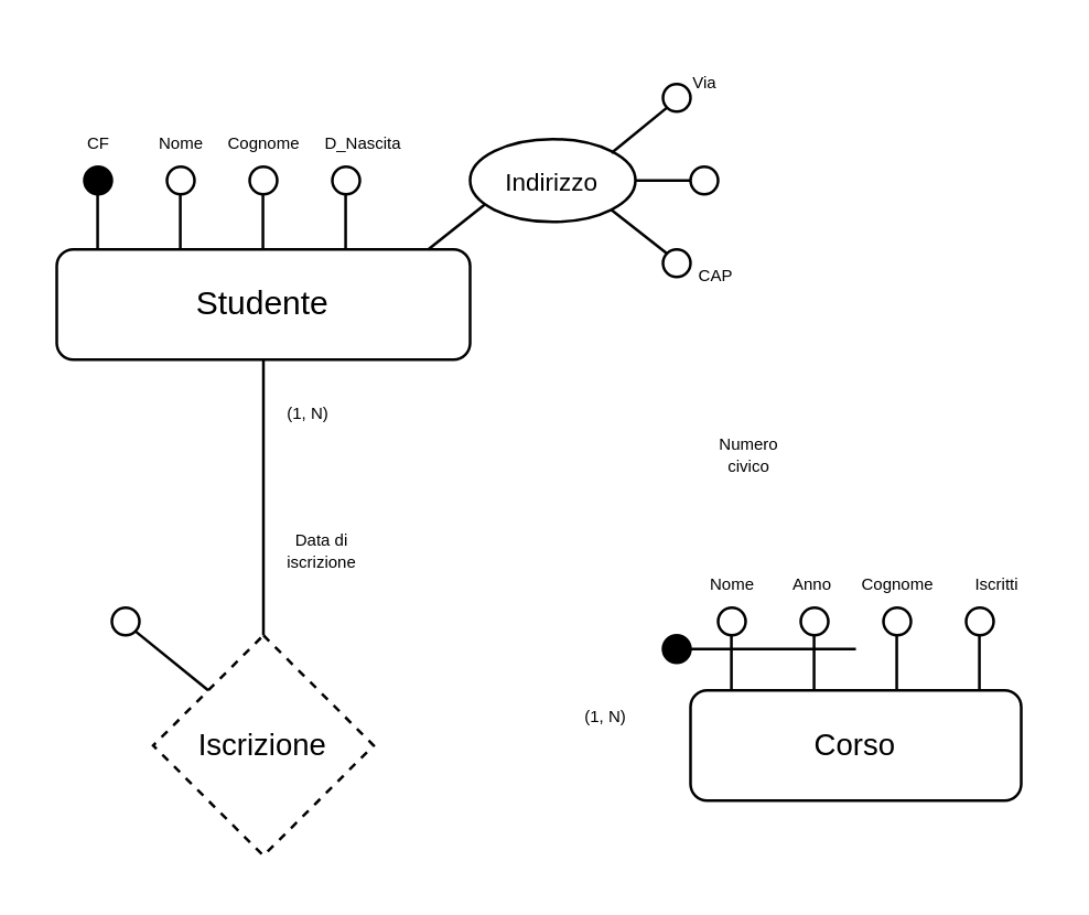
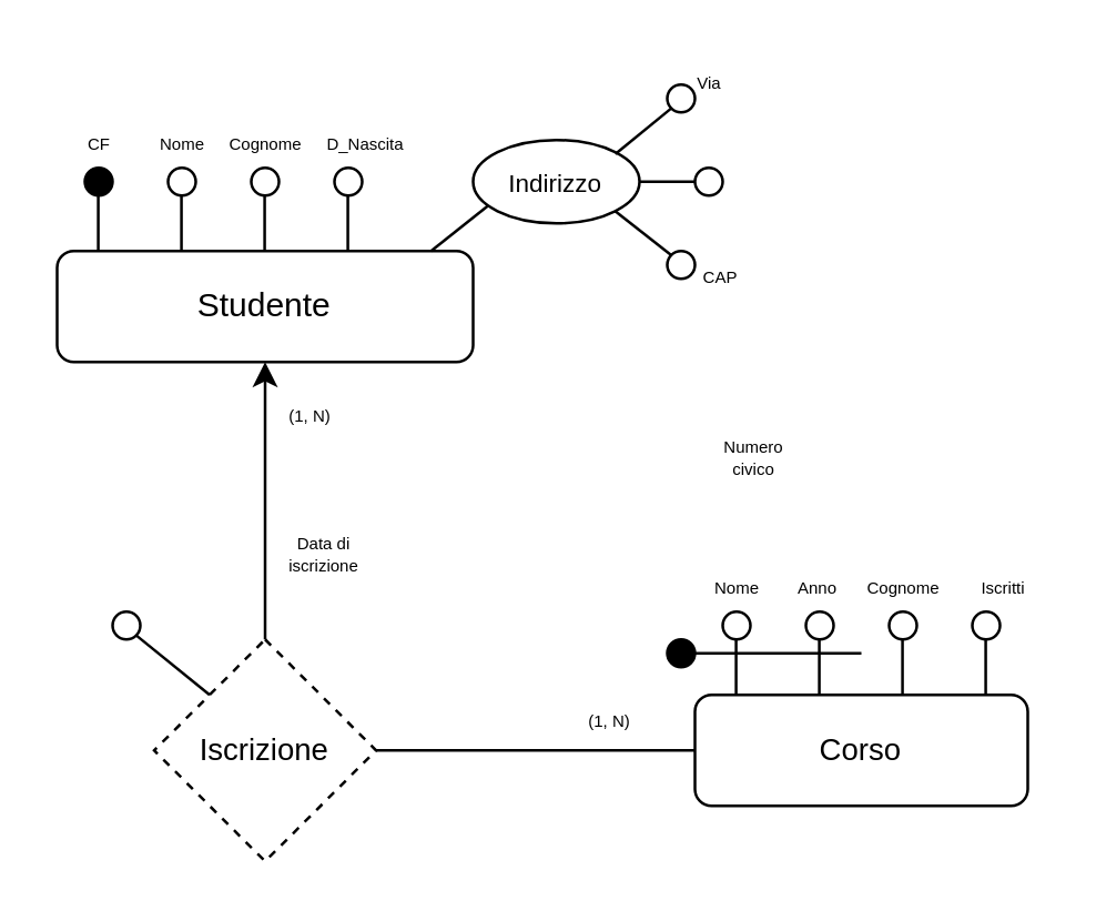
  <mxCell id="0" />
  <mxCell id="1" parent="0" />
  <mxCell id="2" value="Studente" style="rounded=1;whiteSpace=wrap;html=1;" vertex="1" parent="1"><mxGeometry x="20" y="90" width="150" height="40" as="geometry" /></mxCell>
  <mxCell id="3" value="" style="endArrow=none;html=1;rounded=0;" edge="1" parent="1"><mxGeometry width="50" height="50" relative="1" as="geometry"><mxPoint x="34.83" y="90" as="sourcePoint" /><mxPoint x="34.83" y="70" as="targetPoint" /></mxGeometry></mxCell>
  <mxCell id="4" value="" style="endArrow=none;html=1;rounded=0;" edge="1" parent="1"><mxGeometry width="50" height="50" relative="1" as="geometry"><mxPoint x="64.83" y="90" as="sourcePoint" /><mxPoint x="64.83" y="70" as="targetPoint" /></mxGeometry></mxCell>
  <mxCell id="5" value="" style="endArrow=none;html=1;rounded=0;" edge="1" parent="1"><mxGeometry width="50" height="50" relative="1" as="geometry"><mxPoint x="94.83" y="90" as="sourcePoint" /><mxPoint x="94.83" y="70" as="targetPoint" /></mxGeometry></mxCell>
  <mxCell id="6" value="" style="endArrow=none;html=1;rounded=0;" edge="1" parent="1"><mxGeometry width="50" height="50" relative="1" as="geometry"><mxPoint x="124.83" y="90" as="sourcePoint" /><mxPoint x="124.83" y="70" as="targetPoint" /></mxGeometry></mxCell>
  <mxCell id="7" value="" style="endArrow=none;html=1;rounded=0;" edge="1" parent="1"><mxGeometry width="50" height="50" relative="1" as="geometry"><mxPoint x="154.83" y="90" as="sourcePoint" /><mxPoint x="180" y="70" as="targetPoint" /></mxGeometry></mxCell>
  <mxCell id="8" value="" style="ellipse;whiteSpace=wrap;html=1;aspect=fixed;labelBackgroundColor=#FFFF66;gradientColor=none;gradientDirection=north;fillColor=#000000;" vertex="1" parent="1"><mxGeometry x="30" y="60" width="10" height="10" as="geometry" /></mxCell>
  <mxCell id="9" value="" style="ellipse;whiteSpace=wrap;html=1;aspect=fixed;" vertex="1" parent="1"><mxGeometry x="60" y="60" width="10" height="10" as="geometry" /></mxCell>
  <mxCell id="10" value="" style="ellipse;whiteSpace=wrap;html=1;aspect=fixed;" vertex="1" parent="1"><mxGeometry x="90" y="60" width="10" height="10" as="geometry" /></mxCell>
  <mxCell id="11" value="" style="ellipse;whiteSpace=wrap;html=1;aspect=fixed;" vertex="1" parent="1"><mxGeometry x="120" y="60" width="10" height="10" as="geometry" /></mxCell>
  <mxCell id="12" value="&lt;font style=&quot;font-size: 6px;&quot;&gt;CF&lt;/font&gt;" style="text;html=1;align=center;verticalAlign=middle;resizable=0;points=[];autosize=1;strokeColor=none;fillColor=none;" vertex="1" parent="1"><mxGeometry x="20" y="35" width="30" height="30" as="geometry" /></mxCell>
  <mxCell id="13" value="&lt;font style=&quot;font-size: 6px;&quot;&gt;Nome&lt;/font&gt;" style="text;html=1;align=center;verticalAlign=middle;whiteSpace=wrap;rounded=0;perimeterSpacing=1;" vertex="1" parent="1"><mxGeometry x="53.75" y="40" width="22.5" height="20" as="geometry" /></mxCell>
  <mxCell id="14" value="&lt;font style=&quot;font-size: 6px;&quot;&gt;Cognome&lt;/font&gt;" style="text;html=1;align=center;verticalAlign=middle;whiteSpace=wrap;rounded=0;perimeterSpacing=1;" vertex="1" parent="1"><mxGeometry x="83.75" y="40" width="22.5" height="20" as="geometry" /></mxCell>
  <mxCell id="15" value="&lt;font style=&quot;font-size: 6px;&quot;&gt;D_Nascita&lt;/font&gt;" style="text;html=1;align=center;verticalAlign=middle;whiteSpace=wrap;rounded=0;perimeterSpacing=1;" vertex="1" parent="1"><mxGeometry x="120" y="40" width="22.5" height="20" as="geometry" /></mxCell>
  <mxCell id="16" value="Via" style="text;html=1;align=center;verticalAlign=middle;whiteSpace=wrap;rounded=0;perimeterSpacing=1;fontSize=6;" vertex="1" parent="1"><mxGeometry x="243.75" y="20" width="22.5" height="20" as="geometry" /></mxCell>
  <mxCell id="17" value="&lt;font style=&quot;font-size: 9px;&quot;&gt;Indirizzo&lt;/font&gt;" style="ellipse;whiteSpace=wrap;html=1;" vertex="1" parent="1"><mxGeometry x="170" y="50" width="60" height="30" as="geometry" /></mxCell>
  <mxCell id="18" value="" style="endArrow=none;html=1;rounded=0;entryX=0;entryY=1;entryDx=0;entryDy=0;" edge="1" parent="1" target="19"><mxGeometry width="50" height="50" relative="1" as="geometry"><mxPoint x="221.33" y="55" as="sourcePoint" /><mxPoint x="240" y="34.33" as="targetPoint" /></mxGeometry></mxCell>
  <mxCell id="19" value="" style="ellipse;whiteSpace=wrap;html=1;aspect=fixed;" vertex="1" parent="1"><mxGeometry x="240" y="30" width="10" height="10" as="geometry" /></mxCell>
  <mxCell id="20" value="" style="ellipse;whiteSpace=wrap;html=1;aspect=fixed;" vertex="1" parent="1"><mxGeometry x="240" y="90" width="10" height="10" as="geometry" /></mxCell>
  <mxCell id="21" value="" style="ellipse;whiteSpace=wrap;html=1;aspect=fixed;" vertex="1" parent="1"><mxGeometry x="250" y="60" width="10" height="10" as="geometry" /></mxCell>
  <mxCell id="22" value="" style="endArrow=none;html=1;rounded=0;entryX=0;entryY=0.5;entryDx=0;entryDy=0;exitX=1;exitY=0.5;exitDx=0;exitDy=0;" edge="1" parent="1" source="17" target="21"><mxGeometry width="50" height="50" relative="1" as="geometry"><mxPoint x="200" y="110" as="sourcePoint" /><mxPoint x="250" y="60" as="targetPoint" /></mxGeometry></mxCell>
  <mxCell id="23" value="" style="endArrow=none;html=1;rounded=0;strokeColor=default;align=center;verticalAlign=middle;fontFamily=Helvetica;fontSize=11;fontColor=default;labelBackgroundColor=default;entryX=0;entryY=0;entryDx=0;entryDy=0;exitX=1;exitY=1;exitDx=0;exitDy=0;" edge="1" parent="1" source="17" target="20"><mxGeometry width="50" height="50" relative="1" as="geometry"><mxPoint x="160" y="150" as="sourcePoint" /><mxPoint x="210" y="100" as="targetPoint" /></mxGeometry></mxCell>
  <mxCell id="24" value="Numero civico" style="text;html=1;align=center;verticalAlign=middle;whiteSpace=wrap;rounded=0;perimeterSpacing=1;fontSize=6;" vertex="1" parent="1"><mxGeometry x="260" y="155" width="22.5" height="20" as="geometry" /></mxCell>
  <mxCell id="25" value="CAP" style="text;html=1;align=center;verticalAlign=middle;whiteSpace=wrap;rounded=0;perimeterSpacing=1;fontSize=6;" vertex="1" parent="1"><mxGeometry x="247.5" y="90" width="22.5" height="20" as="geometry" /></mxCell>
  <mxCell id="26" value="Iscrizione" style="rhombus;whiteSpace=wrap;html=1;fontFamily=Helvetica;fontSize=11;fontColor=default;labelBackgroundColor=default;dashed=1;" vertex="1" parent="1"><mxGeometry x="55" y="230" width="80" height="80" as="geometry" /></mxCell>
  <mxCell id="27" value="Corso" style="rounded=1;whiteSpace=wrap;html=1;fontFamily=Helvetica;fontSize=11;fontColor=default;labelBackgroundColor=default;" vertex="1" parent="1"><mxGeometry x="250" y="250" width="120" height="40" as="geometry" /></mxCell>
  <mxCell id="28" value="" style="endArrow=none;html=1;rounded=0;strokeColor=default;align=center;verticalAlign=middle;fontFamily=Helvetica;fontSize=11;fontColor=default;labelBackgroundColor=default;entryX=0;entryY=0;entryDx=0;entryDy=0;exitX=1;exitY=1;exitDx=0;exitDy=0;" edge="1" parent="1" source="29" target="26"><mxGeometry width="50" height="50" relative="1" as="geometry"><mxPoint x="50" y="230" as="sourcePoint" /><mxPoint x="53.75" y="220" as="targetPoint" /></mxGeometry></mxCell>
  <mxCell id="29" value="" style="ellipse;whiteSpace=wrap;html=1;aspect=fixed;fontFamily=Helvetica;fontSize=11;fontColor=default;labelBackgroundColor=default;" vertex="1" parent="1"><mxGeometry x="40" y="220" width="10" height="10" as="geometry" /></mxCell>
  <mxCell id="30" value="Data di iscrizione" style="text;html=1;align=center;verticalAlign=middle;whiteSpace=wrap;rounded=0;perimeterSpacing=1;fontSize=6;" vertex="1" parent="1"><mxGeometry x="105" y="190" width="22.5" height="20" as="geometry" /></mxCell>
- <mxCell id="31" value="" style="endArrow=none;html=1;rounded=0;strokeColor=default;align=center;verticalAlign=middle;fontFamily=Helvetica;fontSize=11;fontColor=default;labelBackgroundColor=default;exitX=0.5;exitY=0;exitDx=0;exitDy=0;entryX=0.5;entryY=1;entryDx=0;entryDy=0;" edge="1" parent="1" source="26" target="2"><mxGeometry width="50" height="50" relative="1" as="geometry"><mxPoint x="92.5" y="230" as="sourcePoint" /><mxPoint x="142.5" y="180" as="targetPoint" /></mxGeometry></mxCell>
+ <mxCell id="31" value="" style="endArrow=classic;html=1;rounded=0;strokeColor=default;align=center;verticalAlign=middle;fontFamily=Helvetica;fontSize=11;fontColor=default;labelBackgroundColor=default;exitX=0.5;exitY=0;exitDx=0;exitDy=0;entryX=0.5;entryY=1;entryDx=0;entryDy=0;" edge="1" parent="1" source="26" target="2"><mxGeometry width="50" height="50" relative="1" as="geometry"><mxPoint x="92.5" y="230" as="sourcePoint" /><mxPoint x="142.5" y="180" as="targetPoint" /></mxGeometry></mxCell>
+ <mxCell id="32" value="" style="endArrow=none;html=1;rounded=0;strokeColor=default;align=center;verticalAlign=middle;fontFamily=Helvetica;fontSize=11;fontColor=default;labelBackgroundColor=default;exitX=1;exitY=0.5;exitDx=0;exitDy=0;entryX=0;entryY=0.5;entryDx=0;entryDy=0;" edge="1" parent="1" source="26" target="27"><mxGeometry width="50" height="50" relative="1" as="geometry"><mxPoint x="220" y="210" as="sourcePoint" /><mxPoint x="270" y="160" as="targetPoint" /></mxGeometry></mxCell>
  <mxCell id="33" value="(1, N)" style="text;html=1;align=center;verticalAlign=middle;whiteSpace=wrap;rounded=0;perimeterSpacing=1;fontSize=6;" vertex="1" parent="1"><mxGeometry x="100" y="140" width="22.5" height="20" as="geometry" /></mxCell>
  <mxCell id="34" value="(1, N)" style="text;html=1;align=center;verticalAlign=middle;whiteSpace=wrap;rounded=0;perimeterSpacing=1;fontSize=6;" vertex="1" parent="1"><mxGeometry x="207.5" y="250" width="22.5" height="20" as="geometry" /></mxCell>
  <mxCell id="35" value="" style="endArrow=none;html=1;rounded=0;" edge="1" parent="1"><mxGeometry width="50" height="50" relative="1" as="geometry"><mxPoint x="264.83" y="250" as="sourcePoint" /><mxPoint x="264.83" y="230" as="targetPoint" /></mxGeometry></mxCell>
  <mxCell id="36" value="" style="endArrow=none;html=1;rounded=0;" edge="1" parent="1"><mxGeometry width="50" height="50" relative="1" as="geometry"><mxPoint x="294.83" y="250" as="sourcePoint" /><mxPoint x="294.83" y="230" as="targetPoint" /></mxGeometry></mxCell>
  <mxCell id="37" value="" style="endArrow=none;html=1;rounded=0;" edge="1" parent="1"><mxGeometry width="50" height="50" relative="1" as="geometry"><mxPoint x="324.83" y="250" as="sourcePoint" /><mxPoint x="324.83" y="230" as="targetPoint" /></mxGeometry></mxCell>
  <mxCell id="38" value="" style="endArrow=none;html=1;rounded=0;" edge="1" parent="1"><mxGeometry width="50" height="50" relative="1" as="geometry"><mxPoint x="354.83" y="250" as="sourcePoint" /><mxPoint x="354.83" y="230" as="targetPoint" /></mxGeometry></mxCell>
  <mxCell id="39" value="" style="ellipse;whiteSpace=wrap;html=1;aspect=fixed;" vertex="1" parent="1"><mxGeometry x="260" y="220" width="10" height="10" as="geometry" /></mxCell>
  <mxCell id="40" value="" style="ellipse;whiteSpace=wrap;html=1;aspect=fixed;" vertex="1" parent="1"><mxGeometry x="290" y="220" width="10" height="10" as="geometry" /></mxCell>
  <mxCell id="41" value="" style="ellipse;whiteSpace=wrap;html=1;aspect=fixed;" vertex="1" parent="1"><mxGeometry x="320" y="220" width="10" height="10" as="geometry" /></mxCell>
  <mxCell id="42" value="" style="ellipse;whiteSpace=wrap;html=1;aspect=fixed;" vertex="1" parent="1"><mxGeometry x="350" y="220" width="10" height="10" as="geometry" /></mxCell>
  <mxCell id="43" value="&lt;font style=&quot;font-size: 6px;&quot;&gt;Anno&lt;/font&gt;" style="text;html=1;align=center;verticalAlign=middle;resizable=0;points=[];autosize=1;strokeColor=none;fillColor=none;" vertex="1" parent="1"><mxGeometry x="273.75" y="195" width="40" height="30" as="geometry" /></mxCell>
  <mxCell id="44" value="&lt;font style=&quot;font-size: 6px;&quot;&gt;Nome&lt;/font&gt;" style="text;html=1;align=center;verticalAlign=middle;whiteSpace=wrap;rounded=0;perimeterSpacing=1;" vertex="1" parent="1"><mxGeometry x="253.75" y="200" width="22.5" height="20" as="geometry" /></mxCell>
  <mxCell id="45" value="&lt;font style=&quot;font-size: 6px;&quot;&gt;Cognome&lt;/font&gt;" style="text;html=1;align=center;verticalAlign=middle;whiteSpace=wrap;rounded=0;perimeterSpacing=1;" vertex="1" parent="1"><mxGeometry x="313.75" y="200" width="22.5" height="20" as="geometry" /></mxCell>
  <mxCell id="46" value="&lt;font style=&quot;font-size: 6px;&quot;&gt;Iscritti&lt;/font&gt;" style="text;html=1;align=center;verticalAlign=middle;whiteSpace=wrap;rounded=0;perimeterSpacing=1;" vertex="1" parent="1"><mxGeometry x="350" y="200" width="22.5" height="20" as="geometry" /></mxCell>
  <mxCell id="47" value="" style="endArrow=none;html=1;rounded=0;strokeColor=default;align=center;verticalAlign=middle;fontFamily=Helvetica;fontSize=11;fontColor=default;labelBackgroundColor=default;exitX=1;exitY=0.5;exitDx=0;exitDy=0;" edge="1" parent="1" source="48"><mxGeometry width="50" height="50" relative="1" as="geometry"><mxPoint x="250" y="240" as="sourcePoint" /><mxPoint x="310" y="235" as="targetPoint" /></mxGeometry></mxCell>
  <mxCell id="48" value="" style="ellipse;whiteSpace=wrap;html=1;fontFamily=Helvetica;fontSize=11;fontColor=default;labelBackgroundColor=default;fillColor=#000000;" vertex="1" parent="1"><mxGeometry x="240" y="230" width="10" height="10" as="geometry" /></mxCell>
